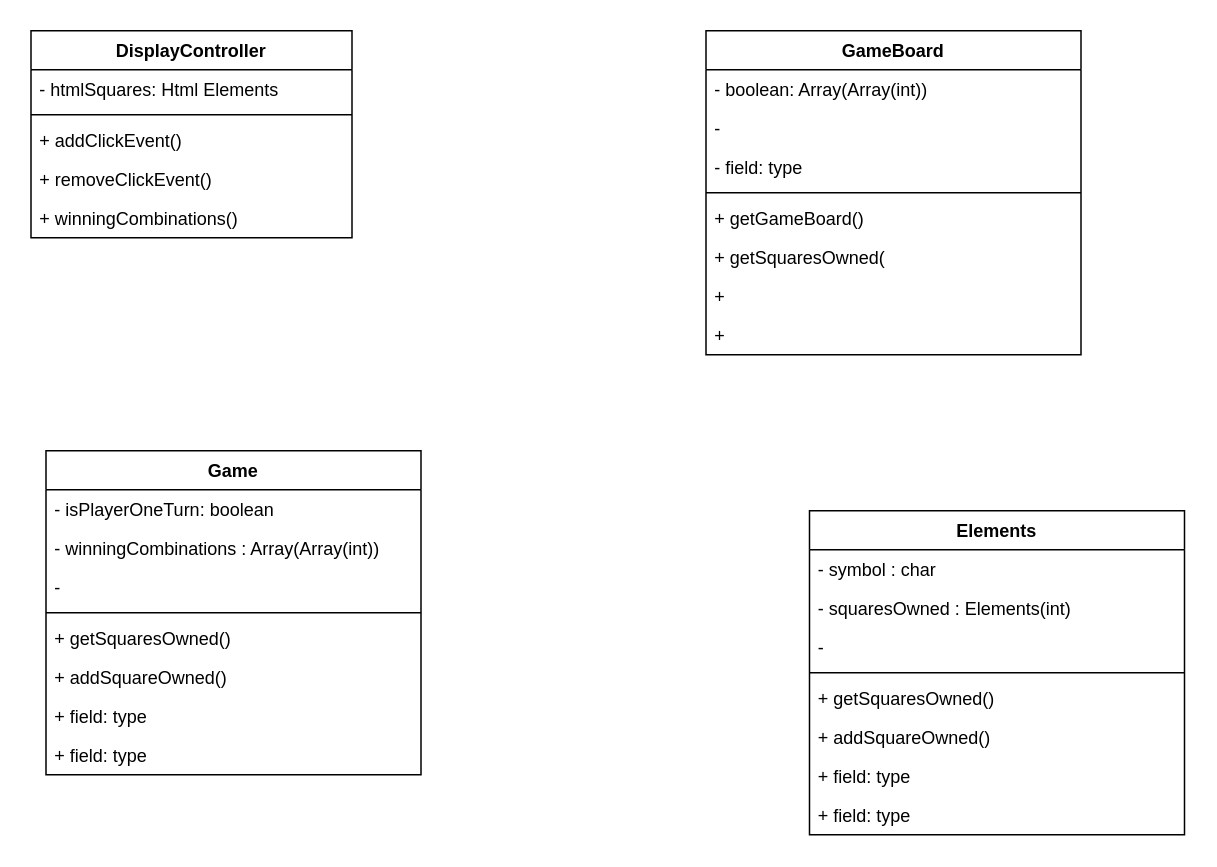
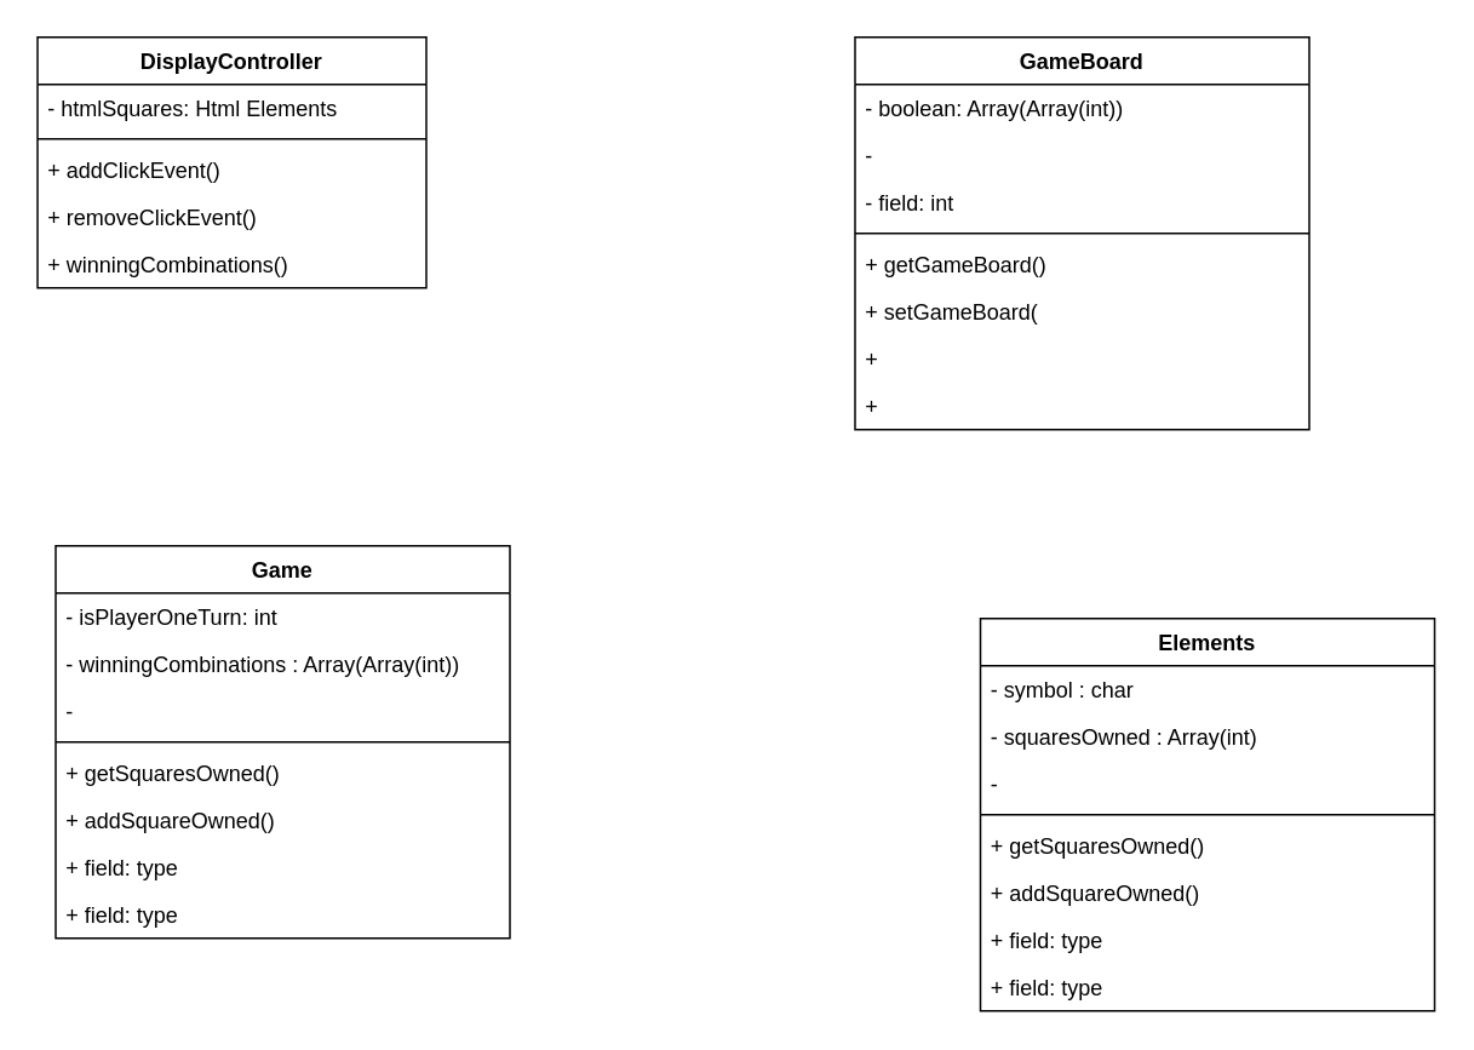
  <mxCell id="0" />
  <mxCell id="1" parent="0" />
  <mxCell id="2" value="DisplayController" style="swimlane;fontStyle=1;align=center;verticalAlign=top;childLayout=stackLayout;horizontal=1;startSize=26;horizontalStack=0;resizeParent=1;resizeParentMax=0;resizeLast=0;collapsible=1;marginBottom=0;" vertex="1" parent="1"><mxGeometry x="20" y="20" width="214" height="138" as="geometry" /></mxCell>
  <mxCell id="3" value="- htmlSquares: Html Elements" style="text;strokeColor=none;fillColor=none;align=left;verticalAlign=top;spacingLeft=4;spacingRight=4;overflow=hidden;rotatable=0;points=[[0,0.5],[1,0.5]];portConstraint=eastwest;" vertex="1" parent="2"><mxGeometry y="26" width="214" height="26" as="geometry" /></mxCell>
  <mxCell id="4" value="" style="line;strokeWidth=1;fillColor=none;align=left;verticalAlign=middle;spacingTop=-1;spacingLeft=3;spacingRight=3;rotatable=0;labelPosition=right;points=[];portConstraint=eastwest;strokeColor=inherit;" vertex="1" parent="2"><mxGeometry y="52" width="214" height="8" as="geometry" /></mxCell>
  <mxCell id="5" value="+ addClickEvent()" style="text;strokeColor=none;fillColor=none;align=left;verticalAlign=top;spacingLeft=4;spacingRight=4;overflow=hidden;rotatable=0;points=[[0,0.5],[1,0.5]];portConstraint=eastwest;" vertex="1" parent="2"><mxGeometry y="60" width="214" height="26" as="geometry" /></mxCell>
  <mxCell id="6" value="+ removeClickEvent()" style="text;strokeColor=none;fillColor=none;align=left;verticalAlign=top;spacingLeft=4;spacingRight=4;overflow=hidden;rotatable=0;points=[[0,0.5],[1,0.5]];portConstraint=eastwest;" vertex="1" parent="2"><mxGeometry y="86" width="214" height="26" as="geometry" /></mxCell>
  <mxCell id="7" value="+ winningCombinations()" style="text;strokeColor=none;fillColor=none;align=left;verticalAlign=top;spacingLeft=4;spacingRight=4;overflow=hidden;rotatable=0;points=[[0,0.5],[1,0.5]];portConstraint=eastwest;" vertex="1" parent="2"><mxGeometry y="112" width="214" height="26" as="geometry" /></mxCell>
  <mxCell id="8" value="GameBoard" style="swimlane;fontStyle=1;align=center;verticalAlign=top;childLayout=stackLayout;horizontal=1;startSize=26;horizontalStack=0;resizeParent=1;resizeParentMax=0;resizeLast=0;collapsible=1;marginBottom=0;" vertex="1" parent="1"><mxGeometry x="470" y="20" width="250" height="216" as="geometry" /></mxCell>
  <mxCell id="9" value="- boolean: Array(Array(int))" style="text;strokeColor=none;fillColor=none;align=left;verticalAlign=top;spacingLeft=4;spacingRight=4;overflow=hidden;rotatable=0;points=[[0,0.5],[1,0.5]];portConstraint=eastwest;" vertex="1" parent="8"><mxGeometry y="26" width="250" height="26" as="geometry" /></mxCell>
  <mxCell id="10" value="- " style="text;strokeColor=none;fillColor=none;align=left;verticalAlign=top;spacingLeft=4;spacingRight=4;overflow=hidden;rotatable=0;points=[[0,0.5],[1,0.5]];portConstraint=eastwest;" vertex="1" parent="8"><mxGeometry y="52" width="250" height="26" as="geometry" /></mxCell>
- <mxCell id="11" value="- field: type" style="text;strokeColor=none;fillColor=none;align=left;verticalAlign=top;spacingLeft=4;spacingRight=4;overflow=hidden;rotatable=0;points=[[0,0.5],[1,0.5]];portConstraint=eastwest;" vertex="1" parent="8"><mxGeometry y="78" width="250" height="26" as="geometry" /></mxCell>
+ <mxCell id="11" value="- field: int" style="text;strokeColor=none;fillColor=none;align=left;verticalAlign=top;spacingLeft=4;spacingRight=4;overflow=hidden;rotatable=0;points=[[0,0.5],[1,0.5]];portConstraint=eastwest;" vertex="1" parent="8"><mxGeometry y="78" width="250" height="26" as="geometry" /></mxCell>
  <mxCell id="12" value="" style="line;strokeWidth=1;fillColor=none;align=left;verticalAlign=middle;spacingTop=-1;spacingLeft=3;spacingRight=3;rotatable=0;labelPosition=right;points=[];portConstraint=eastwest;strokeColor=inherit;" vertex="1" parent="8"><mxGeometry y="104" width="250" height="8" as="geometry" /></mxCell>
  <mxCell id="13" value="+ getGameBoard()" style="text;strokeColor=none;fillColor=none;align=left;verticalAlign=top;spacingLeft=4;spacingRight=4;overflow=hidden;rotatable=0;points=[[0,0.5],[1,0.5]];portConstraint=eastwest;" vertex="1" parent="8"><mxGeometry y="112" width="250" height="26" as="geometry" /></mxCell>
- <mxCell id="14" value="+ getSquaresOwned(" style="text;strokeColor=none;fillColor=none;align=left;verticalAlign=top;spacingLeft=4;spacingRight=4;overflow=hidden;rotatable=0;points=[[0,0.5],[1,0.5]];portConstraint=eastwest;" vertex="1" parent="8"><mxGeometry y="138" width="250" height="26" as="geometry" /></mxCell>
+ <mxCell id="14" value="+ setGameBoard(" style="text;strokeColor=none;fillColor=none;align=left;verticalAlign=top;spacingLeft=4;spacingRight=4;overflow=hidden;rotatable=0;points=[[0,0.5],[1,0.5]];portConstraint=eastwest;" vertex="1" parent="8"><mxGeometry y="138" width="250" height="26" as="geometry" /></mxCell>
  <mxCell id="15" value="+ " style="text;strokeColor=none;fillColor=none;align=left;verticalAlign=top;spacingLeft=4;spacingRight=4;overflow=hidden;rotatable=0;points=[[0,0.5],[1,0.5]];portConstraint=eastwest;" vertex="1" parent="8"><mxGeometry y="164" width="250" height="26" as="geometry" /></mxCell>
  <mxCell id="16" value="+ " style="text;strokeColor=none;fillColor=none;align=left;verticalAlign=top;spacingLeft=4;spacingRight=4;overflow=hidden;rotatable=0;points=[[0,0.5],[1,0.5]];portConstraint=eastwest;" vertex="1" parent="8"><mxGeometry y="190" width="250" height="26" as="geometry" /></mxCell>
  <mxCell id="17" value="Elements" style="swimlane;fontStyle=1;align=center;verticalAlign=top;childLayout=stackLayout;horizontal=1;startSize=26;horizontalStack=0;resizeParent=1;resizeParentMax=0;resizeLast=0;collapsible=1;marginBottom=0;" vertex="1" parent="1"><mxGeometry x="539" y="340" width="250" height="216" as="geometry" /></mxCell>
  <mxCell id="18" value="- symbol : char" style="text;strokeColor=none;fillColor=none;align=left;verticalAlign=top;spacingLeft=4;spacingRight=4;overflow=hidden;rotatable=0;points=[[0,0.5],[1,0.5]];portConstraint=eastwest;" vertex="1" parent="17"><mxGeometry y="26" width="250" height="26" as="geometry" /></mxCell>
- <mxCell id="19" value="- squaresOwned : Elements(int)" style="text;strokeColor=none;fillColor=none;align=left;verticalAlign=top;spacingLeft=4;spacingRight=4;overflow=hidden;rotatable=0;points=[[0,0.5],[1,0.5]];portConstraint=eastwest;" vertex="1" parent="17"><mxGeometry y="52" width="250" height="26" as="geometry" /></mxCell>
+ <mxCell id="19" value="- squaresOwned : Array(int)" style="text;strokeColor=none;fillColor=none;align=left;verticalAlign=top;spacingLeft=4;spacingRight=4;overflow=hidden;rotatable=0;points=[[0,0.5],[1,0.5]];portConstraint=eastwest;" vertex="1" parent="17"><mxGeometry y="52" width="250" height="26" as="geometry" /></mxCell>
  <mxCell id="20" value="- " style="text;strokeColor=none;fillColor=none;align=left;verticalAlign=top;spacingLeft=4;spacingRight=4;overflow=hidden;rotatable=0;points=[[0,0.5],[1,0.5]];portConstraint=eastwest;" vertex="1" parent="17"><mxGeometry y="78" width="250" height="26" as="geometry" /></mxCell>
  <mxCell id="21" value="" style="line;strokeWidth=1;fillColor=none;align=left;verticalAlign=middle;spacingTop=-1;spacingLeft=3;spacingRight=3;rotatable=0;labelPosition=right;points=[];portConstraint=eastwest;strokeColor=inherit;" vertex="1" parent="17"><mxGeometry y="104" width="250" height="8" as="geometry" /></mxCell>
  <mxCell id="22" value="+ getSquaresOwned()" style="text;strokeColor=none;fillColor=none;align=left;verticalAlign=top;spacingLeft=4;spacingRight=4;overflow=hidden;rotatable=0;points=[[0,0.5],[1,0.5]];portConstraint=eastwest;" vertex="1" parent="17"><mxGeometry y="112" width="250" height="26" as="geometry" /></mxCell>
  <mxCell id="23" value="+ addSquareOwned()" style="text;strokeColor=none;fillColor=none;align=left;verticalAlign=top;spacingLeft=4;spacingRight=4;overflow=hidden;rotatable=0;points=[[0,0.5],[1,0.5]];portConstraint=eastwest;" vertex="1" parent="17"><mxGeometry y="138" width="250" height="26" as="geometry" /></mxCell>
  <mxCell id="24" value="+ field: type" style="text;strokeColor=none;fillColor=none;align=left;verticalAlign=top;spacingLeft=4;spacingRight=4;overflow=hidden;rotatable=0;points=[[0,0.5],[1,0.5]];portConstraint=eastwest;" vertex="1" parent="17"><mxGeometry y="164" width="250" height="26" as="geometry" /></mxCell>
  <mxCell id="25" value="+ field: type" style="text;strokeColor=none;fillColor=none;align=left;verticalAlign=top;spacingLeft=4;spacingRight=4;overflow=hidden;rotatable=0;points=[[0,0.5],[1,0.5]];portConstraint=eastwest;" vertex="1" parent="17"><mxGeometry y="190" width="250" height="26" as="geometry" /></mxCell>
  <mxCell id="26" value="Game" style="swimlane;fontStyle=1;align=center;verticalAlign=top;childLayout=stackLayout;horizontal=1;startSize=26;horizontalStack=0;resizeParent=1;resizeParentMax=0;resizeLast=0;collapsible=1;marginBottom=0;" vertex="1" parent="1"><mxGeometry x="30" y="300" width="250" height="216" as="geometry" /></mxCell>
- <mxCell id="27" value="- isPlayerOneTurn: boolean" style="text;strokeColor=none;fillColor=none;align=left;verticalAlign=top;spacingLeft=4;spacingRight=4;overflow=hidden;rotatable=0;points=[[0,0.5],[1,0.5]];portConstraint=eastwest;" vertex="1" parent="26"><mxGeometry y="26" width="250" height="26" as="geometry" /></mxCell>
+ <mxCell id="27" value="- isPlayerOneTurn: int" style="text;strokeColor=none;fillColor=none;align=left;verticalAlign=top;spacingLeft=4;spacingRight=4;overflow=hidden;rotatable=0;points=[[0,0.5],[1,0.5]];portConstraint=eastwest;" vertex="1" parent="26"><mxGeometry y="26" width="250" height="26" as="geometry" /></mxCell>
  <mxCell id="28" value="- winningCombinations : Array(Array(int))" style="text;strokeColor=none;fillColor=none;align=left;verticalAlign=top;spacingLeft=4;spacingRight=4;overflow=hidden;rotatable=0;points=[[0,0.5],[1,0.5]];portConstraint=eastwest;" vertex="1" parent="26"><mxGeometry y="52" width="250" height="26" as="geometry" /></mxCell>
  <mxCell id="29" value="- " style="text;strokeColor=none;fillColor=none;align=left;verticalAlign=top;spacingLeft=4;spacingRight=4;overflow=hidden;rotatable=0;points=[[0,0.5],[1,0.5]];portConstraint=eastwest;" vertex="1" parent="26"><mxGeometry y="78" width="250" height="26" as="geometry" /></mxCell>
  <mxCell id="30" value="" style="line;strokeWidth=1;fillColor=none;align=left;verticalAlign=middle;spacingTop=-1;spacingLeft=3;spacingRight=3;rotatable=0;labelPosition=right;points=[];portConstraint=eastwest;strokeColor=inherit;" vertex="1" parent="26"><mxGeometry y="104" width="250" height="8" as="geometry" /></mxCell>
  <mxCell id="31" value="+ getSquaresOwned()" style="text;strokeColor=none;fillColor=none;align=left;verticalAlign=top;spacingLeft=4;spacingRight=4;overflow=hidden;rotatable=0;points=[[0,0.5],[1,0.5]];portConstraint=eastwest;" vertex="1" parent="26"><mxGeometry y="112" width="250" height="26" as="geometry" /></mxCell>
  <mxCell id="32" value="+ addSquareOwned()" style="text;strokeColor=none;fillColor=none;align=left;verticalAlign=top;spacingLeft=4;spacingRight=4;overflow=hidden;rotatable=0;points=[[0,0.5],[1,0.5]];portConstraint=eastwest;" vertex="1" parent="26"><mxGeometry y="138" width="250" height="26" as="geometry" /></mxCell>
  <mxCell id="33" value="+ field: type" style="text;strokeColor=none;fillColor=none;align=left;verticalAlign=top;spacingLeft=4;spacingRight=4;overflow=hidden;rotatable=0;points=[[0,0.5],[1,0.5]];portConstraint=eastwest;" vertex="1" parent="26"><mxGeometry y="164" width="250" height="26" as="geometry" /></mxCell>
  <mxCell id="34" value="+ field: type" style="text;strokeColor=none;fillColor=none;align=left;verticalAlign=top;spacingLeft=4;spacingRight=4;overflow=hidden;rotatable=0;points=[[0,0.5],[1,0.5]];portConstraint=eastwest;" vertex="1" parent="26"><mxGeometry y="190" width="250" height="26" as="geometry" /></mxCell>
